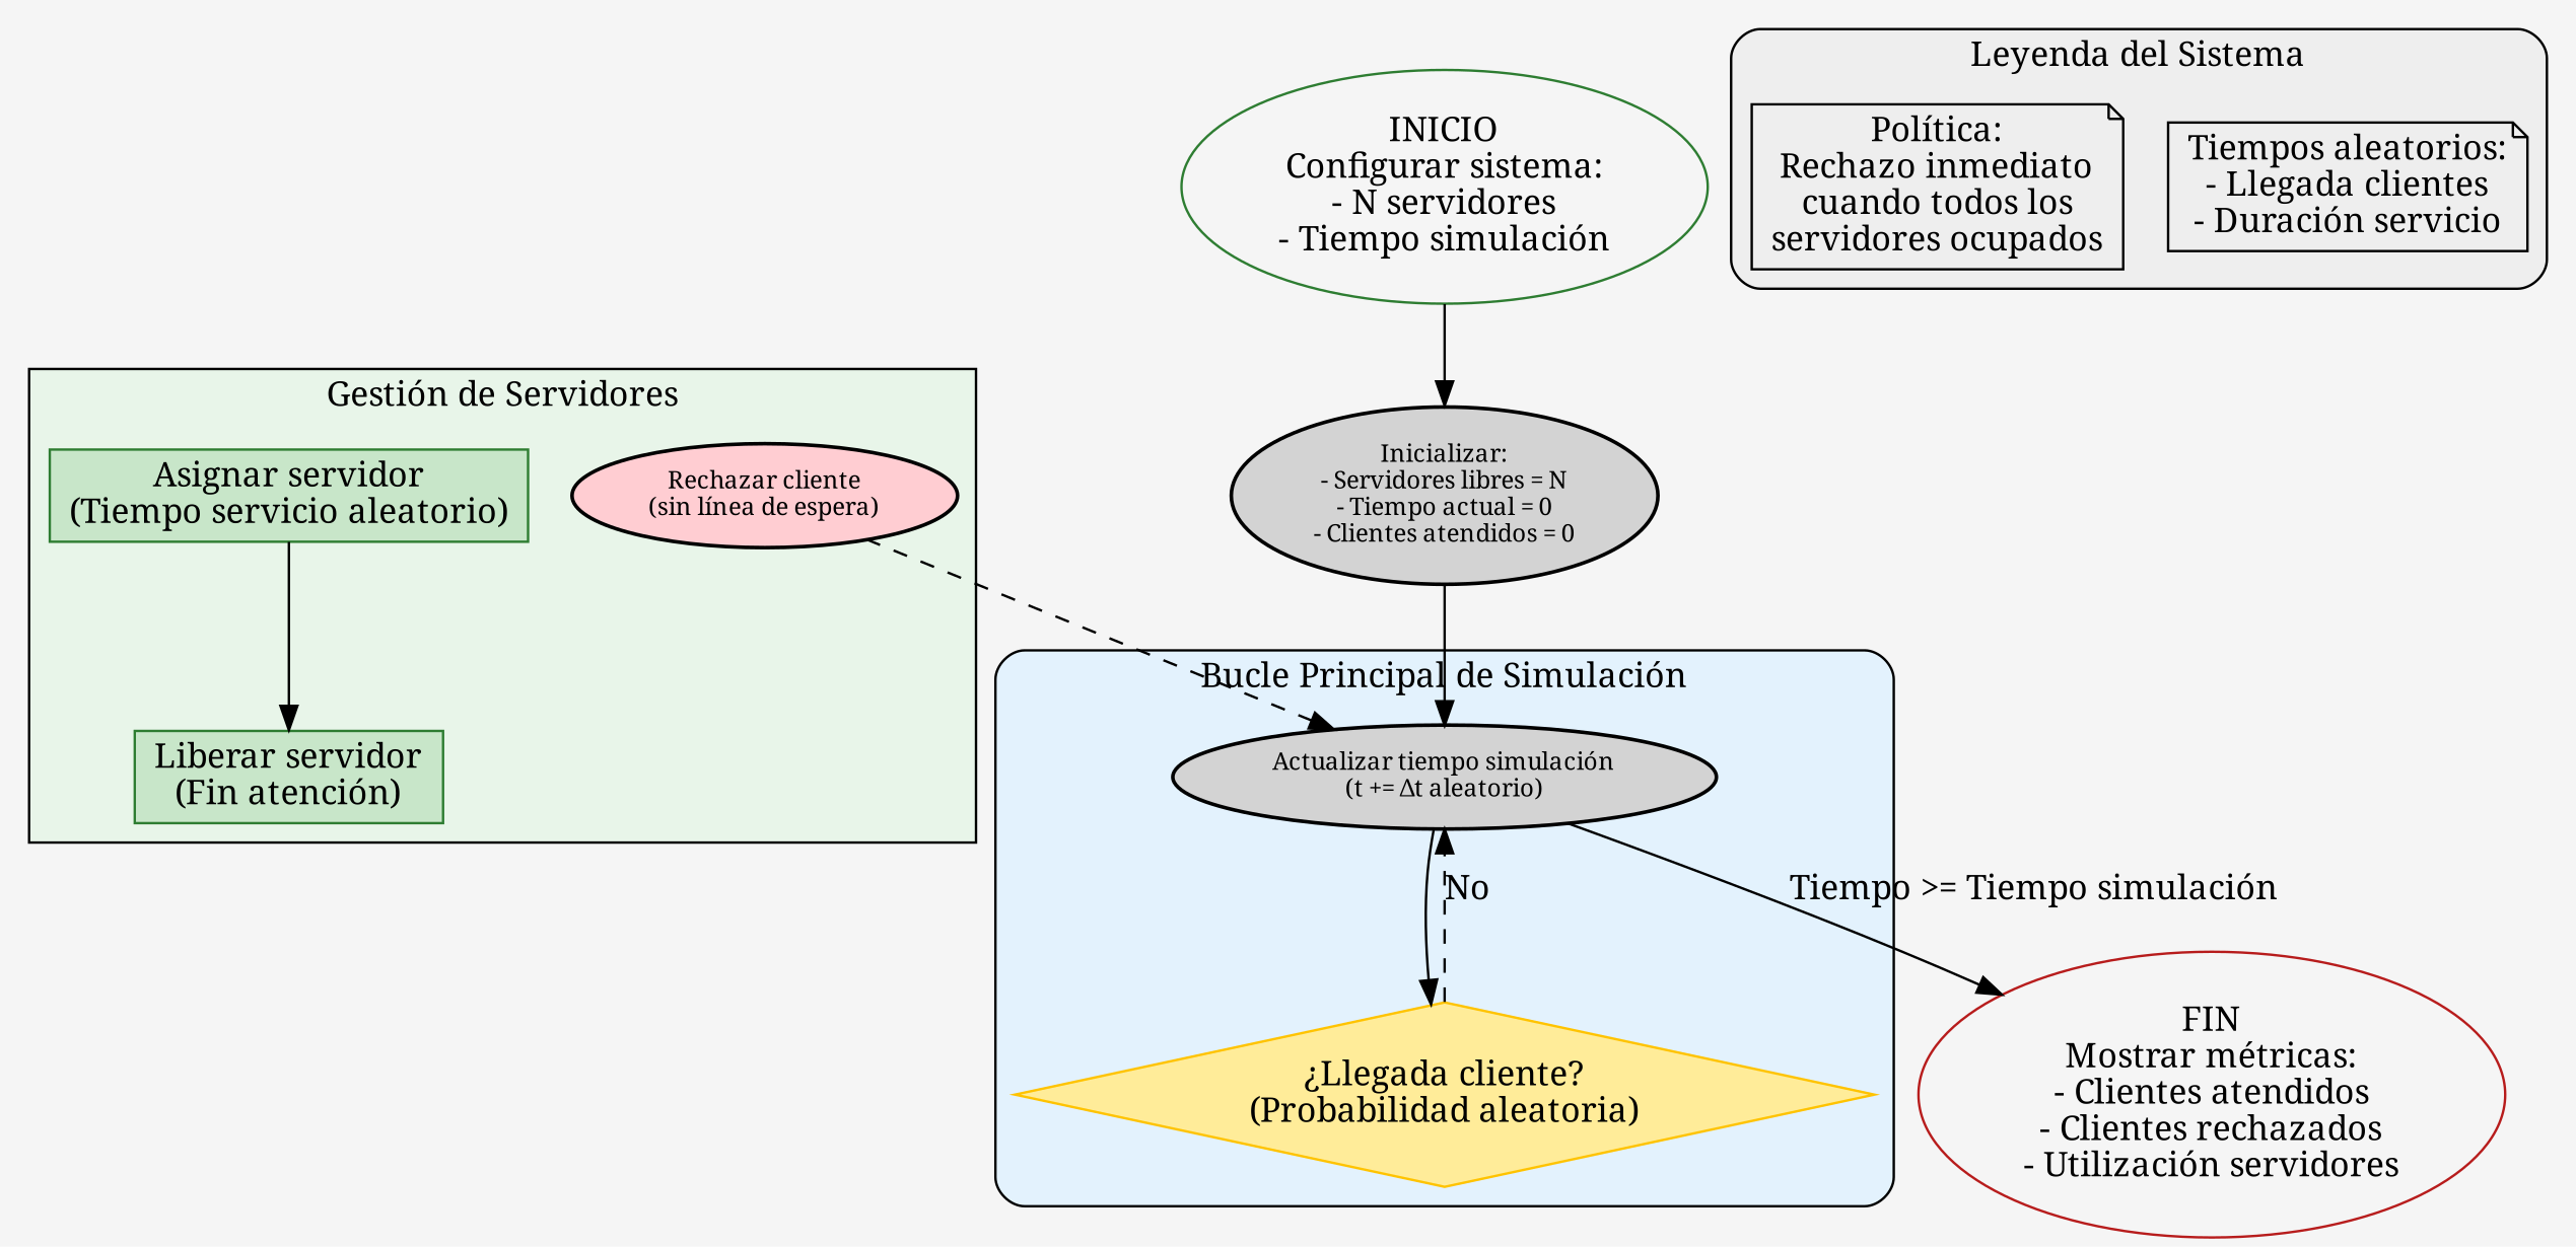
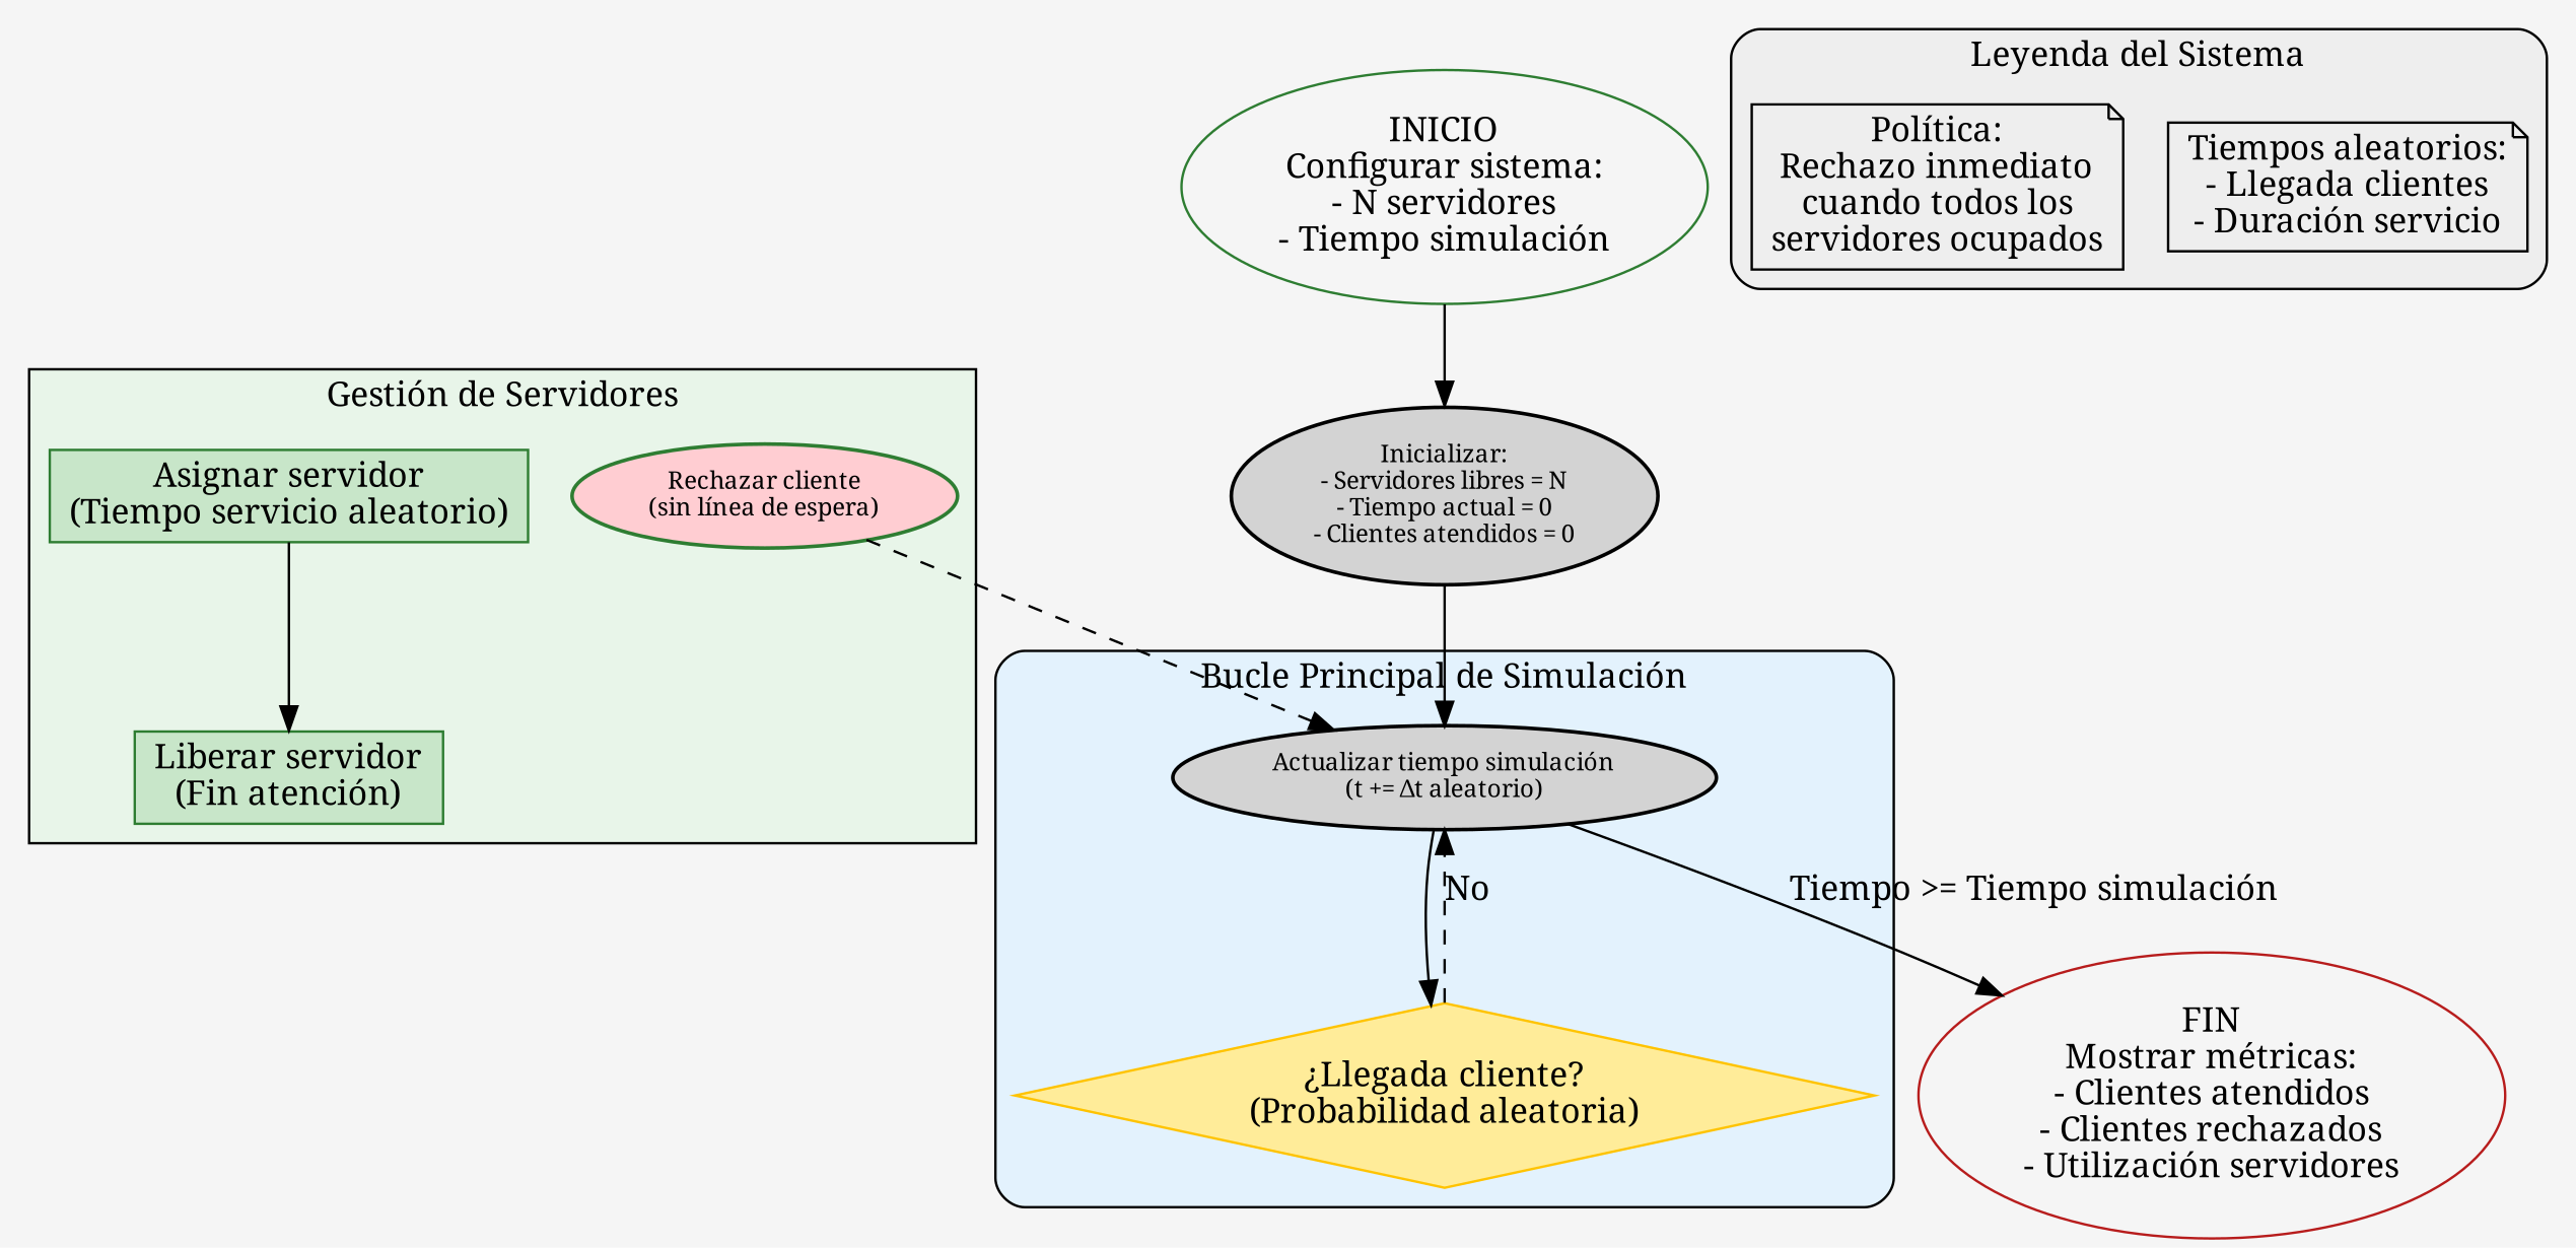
  digraph {
    bgcolor="#f5f5f5"
    fontname="Noto Serif"
    rankdir=TB
    node [fontname="Noto Serif"]
    edge [fontname="Noto Serif"]
    n1 [color="#2e7d32" fillcolor="#c8e6c9" label="Asignar servidor\n(Tiempo servicio aleatorio)" shape=box style=filled]
-   n2 [fillcolor="#ffcdd2" fontsize=10 label="Rechazar cliente\n(sin línea de espera)" penwidth=1.5 style="filled,rounded"]
+   n2 [fillcolor="#ffcdd2" fontsize=10 label="Rechazar cliente\n(sin línea de espera)" penwidth=1.5 style="filled,rounded" color="#2e7d32"]
    n3 [color="#2e7d32" fillcolor="#c8e6c9" label="Liberar servidor\n(Fin atención)" shape=box style=filled]
    n4 [fontsize=10 label="Actualizar tiempo simulación\n(t += Δt aleatorio)" penwidth=1.5 style="filled,rounded"]
    n5 [color="#ffc300" fillcolor="#ffec99" label="¿Llegada cliente?\n(Probabilidad aleatoria)" shape=diamond style=filled]
    n6 [label="Tiempos aleatorios:\n- Llegada clientes\n- Duración servicio" shape=note]
    n7 [label="Política:\nRechazo inmediato\ncuando todos los\nservidores ocupados" shape=note]
    n8 [color="#B71C1C" fillcolor="#F44336" label="FIN\nMostrar métricas:\n- Clientes atendidos\n- Clientes rechazados\n- Utilización servidores" shape=ellipse]
    n9 [color="#2E7D32" fillcolor="#4CAF50" label="INICIO\nConfigurar sistema:\n- N servidores\n- Tiempo simulación" shape=ellipse]
    n10 [fontsize=10 label="Inicializar:\n- Servidores libres = N\n- Tiempo actual = 0\n- Clientes atendidos = 0" penwidth=1.5 style="filled,rounded"]
    subgraph cluster_1 {
      fillcolor="#e8f5e9"
      label="Gestión de Servidores"
      style=filled
      n1
      n2
      n3
    }
    subgraph cluster_2 {
      fillcolor="#e3f2fd"
      label="Bucle Principal de Simulación"
      style="rounded,filled"
      n4
      n5
    }
    subgraph cluster_3 {
      fillcolor="#eeeeee"
      label="Leyenda del Sistema"
      style="rounded,filled"
      n6
      n7
    }
    n1 -> n3
    n2 -> n4 [style=dashed]
    n4 -> n5
    n4 -> n8 [label="Tiempo >= Tiempo simulación"]
    n5 -> n4 [label=No style=dashed]
    n9 -> n10
    n10 -> n4
  }
